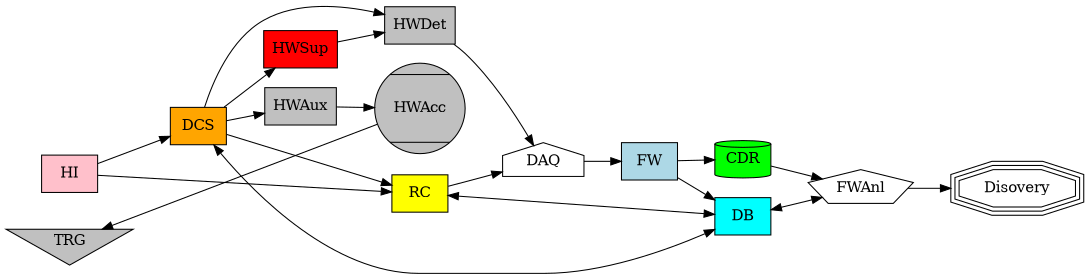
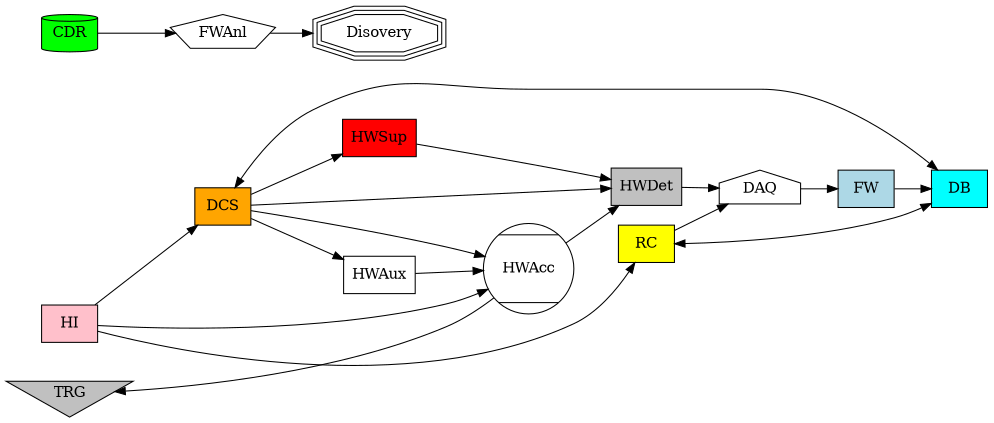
  digraph {
    color=pink
    compound=true
    fontsize=26
    newrank=true
    rankdir=LR
    remincross=true
    style=filled
    node [fillcolor=grey shape=record style=filled]
    HI [fillcolor=pink]
    DCS [fillcolor=orange]
    RC [fillcolor=yellow]
-   HWAcc [shape=Mcircle]
-   HWAux
+   HWAcc [fillcolor=white shape=Mcircle]
+   HWAux [fillcolor=white]
    HWSup [fillcolor=red]
    HWDet
    DB [fillcolor=cyan]
    DAQ [fillcolor=white shape=house]
    TRG [shape=invtriangle]
    FWAnl [fillcolor=white shape=pentagon]
    FW [fillcolor=lightblue]
    CDR [fillcolor=green shape=cylinder]
    Disovery [fillcolor=white shape=tripleoctagon]
    HI -> DCS
    HI -> RC
-   DCS -> RC
+   HI -> HWAcc
+   DCS -> HWAcc
    DCS -> HWAux
    DCS -> HWSup
    DCS -> HWDet
    DCS -> DB [dir=both]
    RC -> DB [dir=both]
    RC -> DAQ
+   HWAcc -> HWDet
    HWAcc -> TRG [constraint=false]
    HWAux -> HWAcc
    HWSup -> HWDet
    HWDet -> DAQ
-   DB -> FWAnl [dir=both]
    DAQ -> FW
    FWAnl -> Disovery
    FW -> DB
-   FW -> CDR
    CDR -> FWAnl
  }
